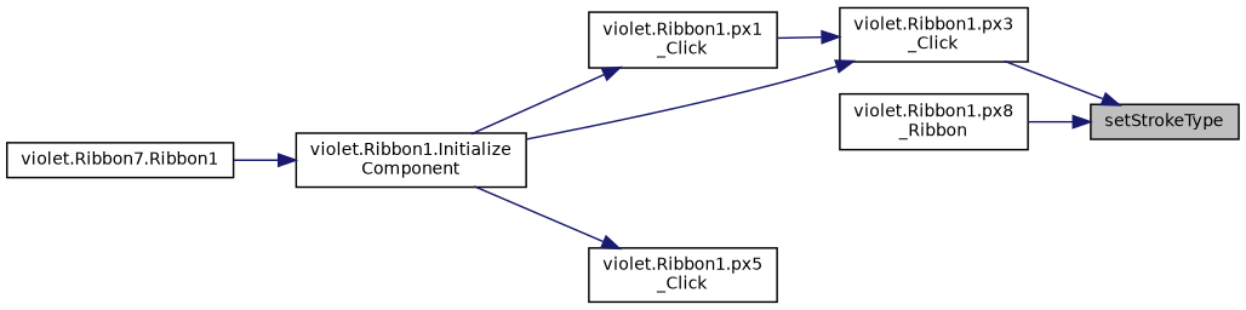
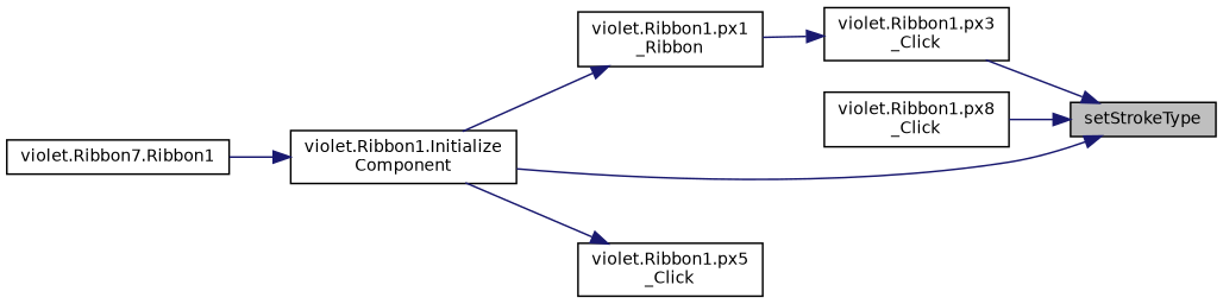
  digraph {
    rankdir=RL
    node [color=black fillcolor=white fontname=Helvetica fontsize=10 shape=record style=filled]
    edge [color=midnightblue dir=back fontname=Helvetica fontsize=10 labelfontname=Helvetica labelfontsize=10 style=solid]
    n1 [fillcolor=grey75 fontcolor=black height=0.2 label=setStrokeType width=0.4]
    n2 [height=0.2 label="violet.Ribbon1.px3\l_Click" width=0.4]
-   n3 [height=0.2 label="violet.Ribbon1.px8\l_Ribbon" width=0.4]
-   n4 [height=0.2 label="violet.Ribbon1.px1\l_Click" width=0.4]
+   n3 [height=0.2 label="violet.Ribbon1.px8\l_Click" width=0.4]
+   n4 [height=0.2 label="violet.Ribbon1.px1\l_Ribbon" width=0.4]
    n5 [height=0.2 label="violet.Ribbon1.Initialize\lComponent" width=0.4]
    n6 [height=0.2 label="violet.Ribbon1.px5\l_Click" width=0.4]
    n7 [height=0.2 label="violet.Ribbon7.Ribbon1" width=0.4]
    n1 -> n2
    n1 -> n3
    n2 -> n4
-   n2 -> n5
+   n1 -> n5
    n4 -> n5
    n5 -> n7
    n6 -> n5
  }
